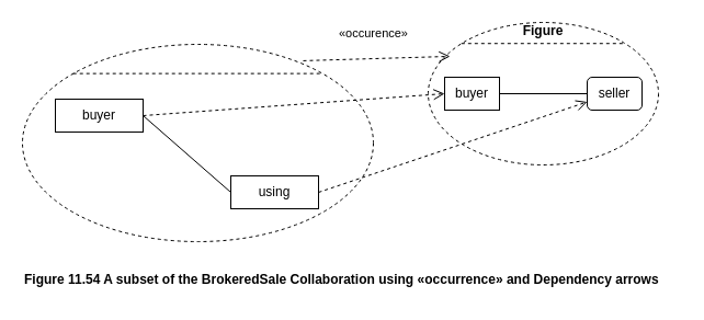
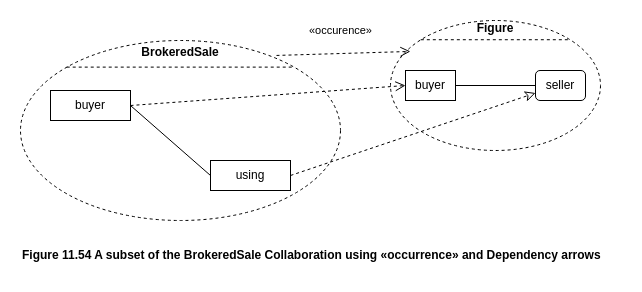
  <mxCell id="0" />
  <mxCell id="1" parent="0" />
  <mxCell id="2" value="" style="shape=ellipse;container=1;horizontal=1;horizontalStack=0;resizeParent=1;resizeParentMax=0;resizeLast=0;html=1;dashed=1;collapsible=0;" vertex="1" parent="1"><mxGeometry x="390" y="20" width="210" height="130" as="geometry" /></mxCell>
  <mxCell id="3" value="&lt;span&gt;Figure&lt;/span&gt;" style="html=1;strokeColor=none;fillColor=none;align=center;verticalAlign=middle;spacingLeft=4;spacingRight=4;rotatable=0;points=[[0,0.5],[1,0.5]];resizeWidth=1;whiteSpace=wrap;fontStyle=1" vertex="1" parent="2"><mxGeometry width="210" height="16.957" as="geometry" /></mxCell>
  <mxCell id="4" value="" style="line;strokeWidth=1;fillColor=none;rotatable=0;labelPosition=right;points=[];portConstraint=eastwest;dashed=1;resizeWidth=1;" vertex="1" parent="2"><mxGeometry x="30.333" y="16.957" width="149.333" height="4.522" as="geometry" /></mxCell>
  <mxCell id="5" value="buyer" style="html=1;align=center;verticalAlign=middle;rotatable=0;whiteSpace=wrap;" vertex="1" parent="2"><mxGeometry x="15" y="49.997" width="50" height="30" as="geometry"><mxPoint as="offset" /></mxGeometry></mxCell>
  <mxCell id="6" value="seller" style="html=1;align=center;verticalAlign=middle;rotatable=0;whiteSpace=wrap;rounded=1;" vertex="1" parent="2"><mxGeometry x="145" y="50" width="50" height="30" as="geometry"><mxPoint as="offset" /></mxGeometry></mxCell>
  <mxCell id="7" style="edgeStyle=orthogonalEdgeStyle;rounded=0;orthogonalLoop=1;jettySize=auto;html=1;endArrow=none;endFill=0;" edge="1" parent="2" source="5" target="6"><mxGeometry relative="1" as="geometry" /></mxCell>
  <mxCell id="8" value="&lt;b&gt;Figure 11.54 A subset of the BrokeredSale Collaboration using «occurrence» and Dependency arrows&lt;/b&gt;" style="text;html=1;align=left;verticalAlign=middle;resizable=0;points=[];autosize=1;strokeColor=none;fillColor=none;" vertex="1" parent="1"><mxGeometry y="240" width="600" height="30" as="geometry" x="20" /></mxCell>
  <mxCell id="9" value="" style="shape=ellipse;container=1;horizontal=1;horizontalStack=0;resizeParent=1;resizeParentMax=0;resizeLast=0;html=1;dashed=1;collapsible=0;" vertex="1" parent="1"><mxGeometry y="40" width="320" height="180" as="geometry" x="20" /></mxCell>
+ <mxCell id="10" value="&lt;span&gt;BrokeredSale&lt;/span&gt;" style="html=1;strokeColor=none;fillColor=none;align=center;verticalAlign=middle;spacingLeft=4;spacingRight=4;rotatable=0;points=[[0,0.5],[1,0.5]];resizeWidth=1;whiteSpace=wrap;fontStyle=1" vertex="1" parent="9"><mxGeometry width="320" height="23.478" as="geometry" /></mxCell>
  <mxCell id="11" value="" style="line;strokeWidth=1;fillColor=none;rotatable=0;labelPosition=right;points=[];portConstraint=eastwest;dashed=1;resizeWidth=1;" vertex="1" parent="9"><mxGeometry x="46.222" y="23.478" width="227.556" height="6.261" as="geometry" /></mxCell>
  <mxCell id="12" style="rounded=0;orthogonalLoop=1;jettySize=auto;html=1;exitX=1;exitY=0.5;exitDx=0;exitDy=0;entryX=0;entryY=0.5;entryDx=0;entryDy=0;endArrow=none;endFill=0;" edge="1" parent="9" source="13" target="14"><mxGeometry relative="1" as="geometry" /></mxCell>
  <mxCell id="13" value="buyer" style="html=1;align=center;verticalAlign=middle;rotatable=0;whiteSpace=wrap;" vertex="1" parent="9"><mxGeometry x="30" y="50" width="80" height="30" as="geometry"><mxPoint as="offset" /></mxGeometry></mxCell>
  <mxCell id="14" value="using" style="html=1;align=center;verticalAlign=middle;rotatable=0;whiteSpace=wrap;" vertex="1" parent="9"><mxGeometry x="190" y="120" width="80" height="30" as="geometry"><mxPoint as="offset" /></mxGeometry></mxCell>
  <mxCell id="15" style="rounded=0;orthogonalLoop=1;jettySize=auto;html=1;exitX=1;exitY=0.5;exitDx=0;exitDy=0;entryX=0;entryY=0.5;entryDx=0;entryDy=0;labelBackgroundColor=none;endArrow=open;startArrow=none;endFill=0;startFill=0;endSize=8;dashed=1;" edge="1" parent="1" source="13" target="5"><mxGeometry relative="1" as="geometry" /></mxCell>
- <mxCell id="16" style="rounded=0;orthogonalLoop=1;jettySize=auto;html=1;exitX=1;exitY=0.5;exitDx=0;exitDy=0;entryX=0;entryY=0.75;entryDx=0;entryDy=0;labelBackgroundColor=none;endArrow=open;startArrow=none;endFill=0;startFill=0;endSize=8;dashed=1;" edge="1" parent="1" source="14" target="6"><mxGeometry relative="1" as="geometry" /></mxCell>
+ <mxCell id="16" style="rounded=0;orthogonalLoop=1;jettySize=auto;html=1;exitX=1;exitY=0.5;exitDx=0;exitDy=0;entryX=0;entryY=0.75;entryDx=0;entryDy=0;labelBackgroundColor=none;endArrow=classic;startArrow=none;endFill=0;startFill=0;endSize=8;dashed=1;" edge="1" parent="1" source="14" target="6"><mxGeometry relative="1" as="geometry" /></mxCell>
  <mxCell id="17" value="«occurence»" style="endArrow=open;startArrow=none;endFill=0;startFill=0;endSize=8;html=1;verticalAlign=middle;dashed=1;labelBackgroundColor=none;rounded=0;exitX=0.8;exitY=0.083;exitDx=0;exitDy=0;exitPerimeter=0;entryX=0.095;entryY=0.238;entryDx=0;entryDy=0;entryPerimeter=0;align=center;" edge="1" parent="1" source="9" target="2"><mxGeometry x="-0.028" y="23" width="160" relative="1" as="geometry"><mxPoint x="390" y="160" as="sourcePoint" /><mxPoint x="550" y="160" as="targetPoint" /><mxPoint as="offset" /></mxGeometry></mxCell>
